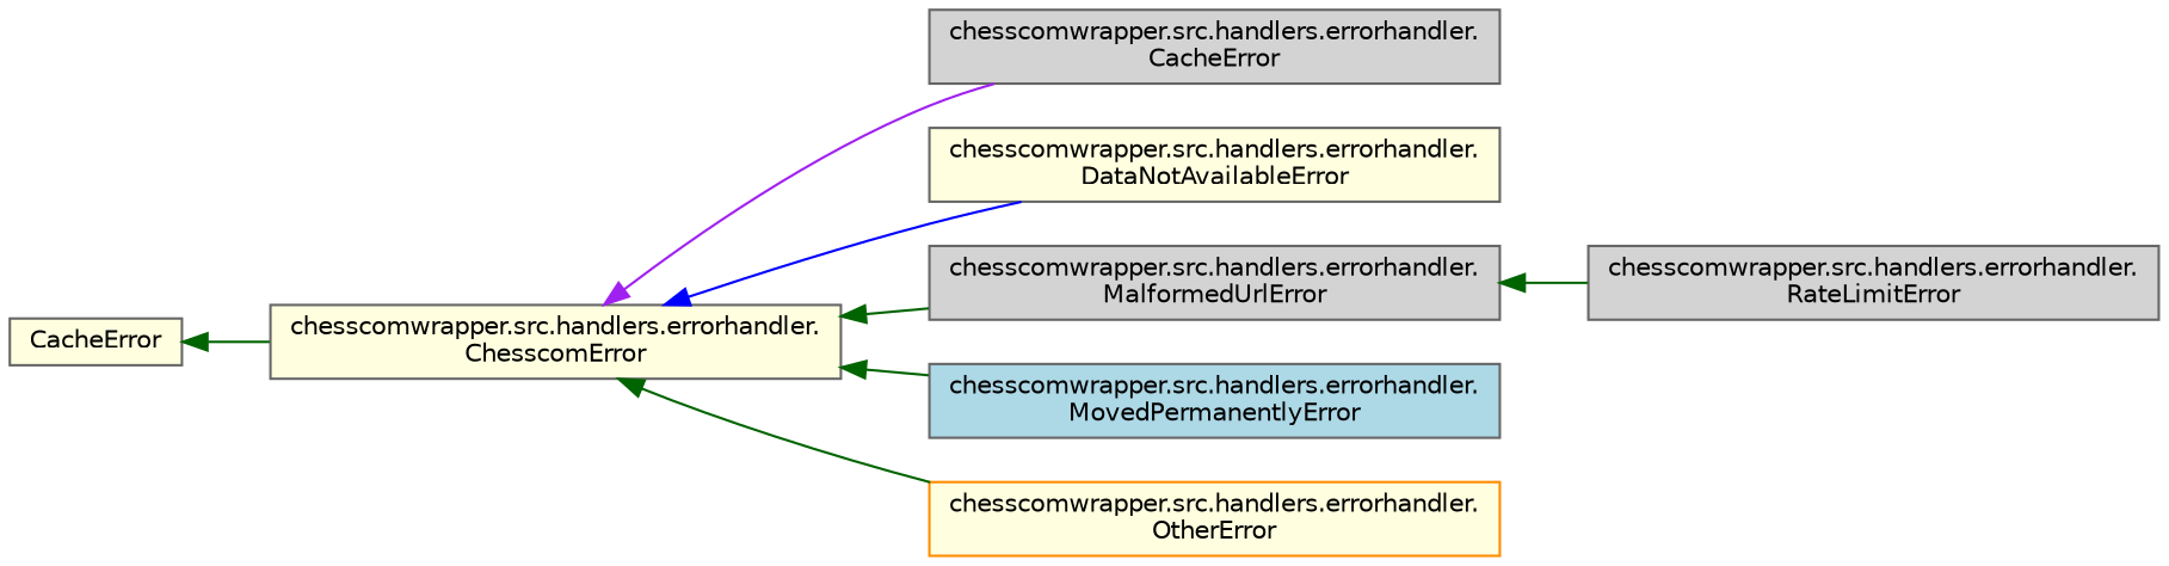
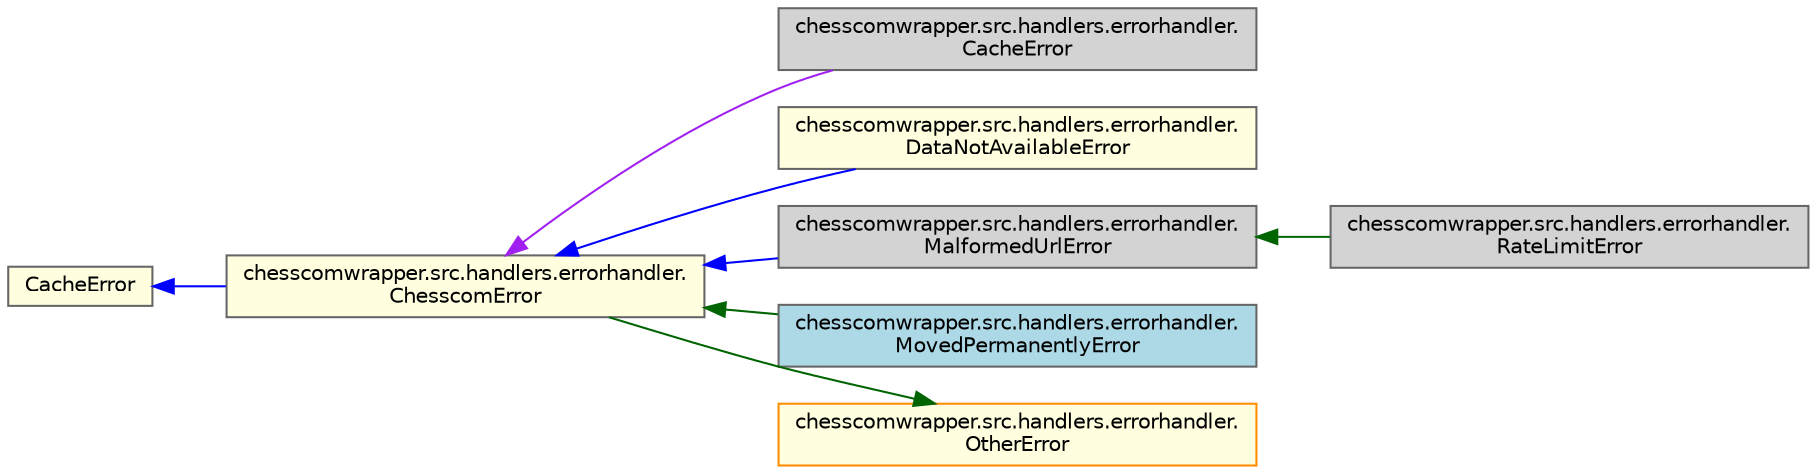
  digraph {
    rankdir=LR
    node [color=gray40 fillcolor=lightyellow fontname=Helvetica fontsize=10 shape=box style=filled]
    edge [color=darkgreen dir=back fontname=Helvetica fontsize=10 labelfontname=Helvetica labelfontsize=10 style=solid]
    n1 [height=0.2 label=CacheError width=0.4]
    n2 [height=0.2 label="chesscomwrapper.src.handlers.errorhandler.\lChesscomError" width=0.4]
    n3 [fillcolor=lightgrey height=0.2 label="chesscomwrapper.src.handlers.errorhandler.\lCacheError" width=0.4]
    n4 [height=0.2 label="chesscomwrapper.src.handlers.errorhandler.\lDataNotAvailableError" width=0.4]
    n5 [fillcolor=lightgrey height=0.2 label="chesscomwrapper.src.handlers.errorhandler.\lMalformedUrlError" width=0.4]
    n6 [fillcolor=lightblue height=0.2 label="chesscomwrapper.src.handlers.errorhandler.\lMovedPermanentlyError" width=0.4]
    n7 [color=darkorange height=0.2 label="chesscomwrapper.src.handlers.errorhandler.\lOtherError" width=0.4]
    n8 [fillcolor=lightgrey height=0.2 label="chesscomwrapper.src.handlers.errorhandler.\lRateLimitError" width=0.4]
-   n1 -> n2
+   n1 -> n2 [color=blue]
    n2 -> n3 [color=purple]
    n2 -> n4 [color=blue]
-   n2 -> n5
+   n2 -> n5 [color=blue]
    n2 -> n6
-   n2 -> n7
+   n7 -> n2
    n5 -> n8
  }
